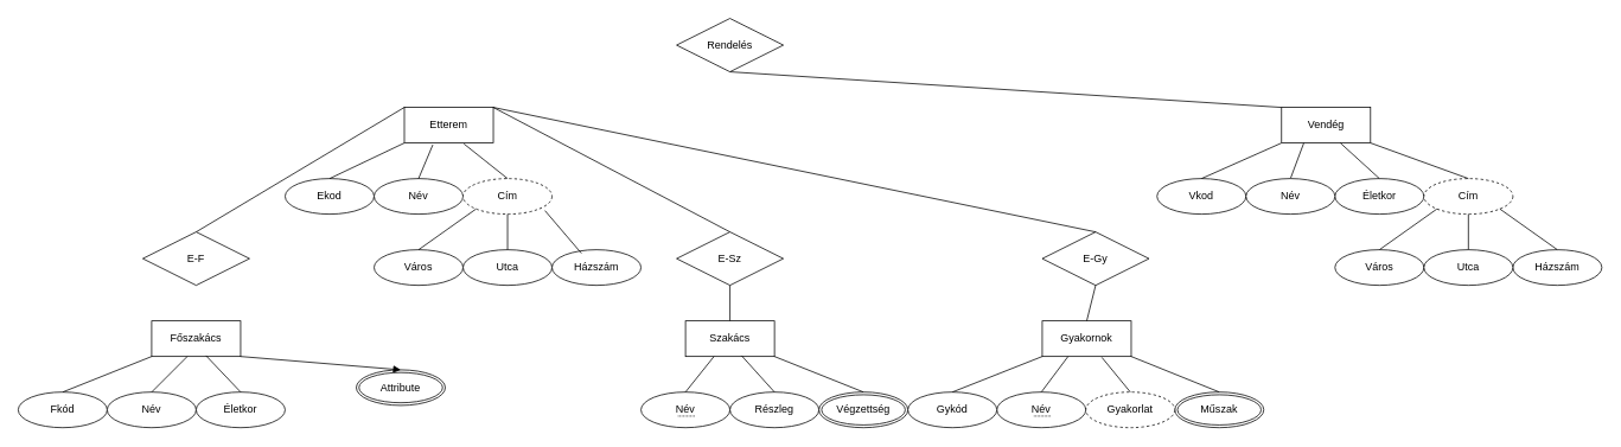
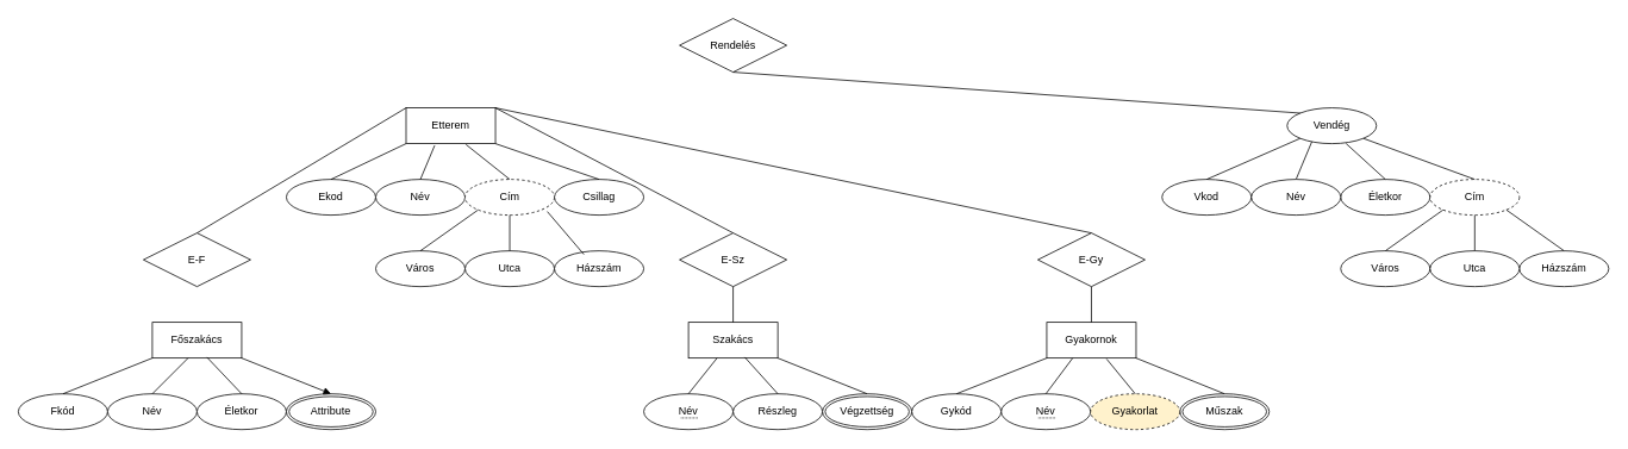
  <mxCell id="0" />
  <mxCell id="1" parent="0" />
  <mxCell id="2" value="Etterem" style="whiteSpace=wrap;html=1;align=center;" vertex="1" parent="1"><mxGeometry x="454" y="120" width="100" height="40" as="geometry" /></mxCell>
  <mxCell id="3" value="Ekod" style="ellipse;whiteSpace=wrap;html=1;align=center;" vertex="1" parent="1"><mxGeometry x="320" y="200" width="100" height="40" as="geometry" /></mxCell>
  <mxCell id="4" value="Név" style="ellipse;whiteSpace=wrap;html=1;align=center;" vertex="1" parent="1"><mxGeometry x="420" y="200" width="100" height="40" as="geometry" /></mxCell>
+ <mxCell id="5" value="Csillag" style="ellipse;whiteSpace=wrap;html=1;align=center;" vertex="1" parent="1"><mxGeometry x="620" y="200" width="100" height="40" as="geometry" /></mxCell>
  <mxCell id="6" value="Cím" style="ellipse;whiteSpace=wrap;html=1;align=center;dashed=1;" vertex="1" parent="1"><mxGeometry x="520" y="200" width="100" height="40" as="geometry" /></mxCell>
  <mxCell id="7" value="Város" style="ellipse;whiteSpace=wrap;html=1;align=center;" vertex="1" parent="1"><mxGeometry x="420" y="280" width="100" height="40" as="geometry" /></mxCell>
  <mxCell id="8" value="Utca" style="ellipse;whiteSpace=wrap;html=1;align=center;" vertex="1" parent="1"><mxGeometry x="520" y="280" width="100" height="40" as="geometry" /></mxCell>
  <mxCell id="9" value="Házszám" style="ellipse;whiteSpace=wrap;html=1;align=center;" vertex="1" parent="1"><mxGeometry x="620" y="280" width="100" height="40" as="geometry" /></mxCell>
  <mxCell id="10" value="" style="endArrow=none;html=1;rounded=0;exitX=0.5;exitY=0;exitDx=0;exitDy=0;entryX=0;entryY=1;entryDx=0;entryDy=0;" edge="1" parent="1" source="7" target="6"><mxGeometry relative="1" as="geometry"><mxPoint x="530" y="470" as="sourcePoint" /><mxPoint x="690" y="470" as="targetPoint" /></mxGeometry></mxCell>
  <mxCell id="11" value="" style="endArrow=none;html=1;rounded=0;exitX=0.5;exitY=0;exitDx=0;exitDy=0;entryX=0.5;entryY=1;entryDx=0;entryDy=0;" edge="1" parent="1" source="8" target="6"><mxGeometry relative="1" as="geometry"><mxPoint x="530" y="470" as="sourcePoint" /><mxPoint x="690" y="470" as="targetPoint" /></mxGeometry></mxCell>
  <mxCell id="12" value="" style="endArrow=none;html=1;rounded=0;exitX=0.92;exitY=0.9;exitDx=0;exitDy=0;exitPerimeter=0;entryX=0.33;entryY=0.1;entryDx=0;entryDy=0;entryPerimeter=0;" edge="1" parent="1" source="6" target="9"><mxGeometry relative="1" as="geometry"><mxPoint x="530" y="470" as="sourcePoint" /><mxPoint x="690" y="470" as="targetPoint" /></mxGeometry></mxCell>
  <mxCell id="13" value="" style="endArrow=none;html=1;rounded=0;exitX=0.5;exitY=0;exitDx=0;exitDy=0;entryX=0;entryY=1;entryDx=0;entryDy=0;" edge="1" parent="1" source="3" target="2"><mxGeometry relative="1" as="geometry"><mxPoint x="530" y="470" as="sourcePoint" /><mxPoint x="690" y="470" as="targetPoint" /></mxGeometry></mxCell>
+ <mxCell id="14" value="" style="endArrow=none;html=1;rounded=0;exitX=1;exitY=1;exitDx=0;exitDy=0;entryX=0.5;entryY=0;entryDx=0;entryDy=0;" edge="1" parent="1" source="2" target="5"><mxGeometry relative="1" as="geometry"><mxPoint x="530" y="470" as="sourcePoint" /><mxPoint x="690" y="470" as="targetPoint" /></mxGeometry></mxCell>
  <mxCell id="15" value="" style="endArrow=none;html=1;rounded=0;exitX=0.5;exitY=0;exitDx=0;exitDy=0;entryX=0.32;entryY=1.05;entryDx=0;entryDy=0;entryPerimeter=0;" edge="1" parent="1" source="4" target="2"><mxGeometry relative="1" as="geometry"><mxPoint x="530" y="470" as="sourcePoint" /><mxPoint x="690" y="470" as="targetPoint" /></mxGeometry></mxCell>
  <mxCell id="16" value="" style="endArrow=none;html=1;rounded=0;exitX=0.5;exitY=0;exitDx=0;exitDy=0;entryX=0.67;entryY=1.025;entryDx=0;entryDy=0;entryPerimeter=0;" edge="1" parent="1" source="6" target="2"><mxGeometry relative="1" as="geometry"><mxPoint x="530" y="470" as="sourcePoint" /><mxPoint x="540" y="180" as="targetPoint" /></mxGeometry></mxCell>
  <mxCell id="17" value="E-F" style="shape=rhombus;perimeter=rhombusPerimeter;whiteSpace=wrap;html=1;align=center;" vertex="1" parent="1"><mxGeometry x="160" y="260" width="120" height="60" as="geometry" /></mxCell>
  <mxCell id="18" value="" style="endArrow=none;html=1;rounded=0;exitX=0.5;exitY=0;exitDx=0;exitDy=0;entryX=0;entryY=0;entryDx=0;entryDy=0;" edge="1" parent="1" source="17" target="2"><mxGeometry relative="1" as="geometry"><mxPoint x="530" y="470" as="sourcePoint" /><mxPoint x="690" y="470" as="targetPoint" /></mxGeometry></mxCell>
  <mxCell id="19" value="Főszakács" style="whiteSpace=wrap;html=1;align=center;" vertex="1" parent="1"><mxGeometry x="170" y="360" width="100" height="40" as="geometry" /></mxCell>
  <mxCell id="20" value="Fkód" style="ellipse;whiteSpace=wrap;html=1;align=center;" vertex="1" parent="1"><mxGeometry x="20" y="440" width="100" height="40" as="geometry" /></mxCell>
  <mxCell id="21" value="Név" style="ellipse;whiteSpace=wrap;html=1;align=center;" vertex="1" parent="1"><mxGeometry x="120" y="440" width="100" height="40" as="geometry" /></mxCell>
  <mxCell id="22" value="Életkor" style="ellipse;whiteSpace=wrap;html=1;align=center;" vertex="1" parent="1"><mxGeometry x="220" y="440" width="100" height="40" as="geometry" /></mxCell>
- <mxCell id="23" value="Attribute" style="ellipse;shape=doubleEllipse;margin=3;whiteSpace=wrap;html=1;align=center;" vertex="1" parent="1"><mxGeometry x="400" y="415" width="100" height="40" as="geometry" /></mxCell>
+ <mxCell id="23" value="Attribute" style="ellipse;shape=doubleEllipse;margin=3;whiteSpace=wrap;html=1;align=center;" vertex="1" parent="1"><mxGeometry x="320" y="440" width="100" height="40" as="geometry" /></mxCell>
  <mxCell id="24" value="" style="endArrow=none;html=1;rounded=0;exitX=0;exitY=1;exitDx=0;exitDy=0;entryX=0.5;entryY=0;entryDx=0;entryDy=0;" edge="1" parent="1" source="19" target="20"><mxGeometry relative="1" as="geometry"><mxPoint x="530" y="470" as="sourcePoint" /><mxPoint x="690" y="470" as="targetPoint" /></mxGeometry></mxCell>
  <mxCell id="25" value="" style="endArrow=block;html=1;rounded=0;exitX=1;exitY=1;exitDx=0;exitDy=0;entryX=0.5;entryY=0;entryDx=0;entryDy=0;" edge="1" parent="1" source="19" target="23"><mxGeometry relative="1" as="geometry"><mxPoint x="530" y="470" as="sourcePoint" /><mxPoint x="690" y="470" as="targetPoint" /></mxGeometry></mxCell>
  <mxCell id="26" value="" style="endArrow=none;html=1;rounded=0;exitX=0.5;exitY=0;exitDx=0;exitDy=0;entryX=0.4;entryY=1;entryDx=0;entryDy=0;entryPerimeter=0;" edge="1" parent="1" source="21" target="19"><mxGeometry relative="1" as="geometry"><mxPoint x="530" y="470" as="sourcePoint" /><mxPoint x="690" y="470" as="targetPoint" /></mxGeometry></mxCell>
  <mxCell id="27" value="" style="endArrow=none;html=1;rounded=0;exitX=0.5;exitY=0;exitDx=0;exitDy=0;entryX=0.61;entryY=0.975;entryDx=0;entryDy=0;entryPerimeter=0;" edge="1" parent="1" source="22" target="19"><mxGeometry relative="1" as="geometry"><mxPoint x="530" y="470" as="sourcePoint" /><mxPoint x="690" y="470" as="targetPoint" /></mxGeometry></mxCell>
  <mxCell id="28" value="E-Sz" style="shape=rhombus;perimeter=rhombusPerimeter;whiteSpace=wrap;html=1;align=center;" vertex="1" parent="1"><mxGeometry x="760" y="260" width="120" height="60" as="geometry" /></mxCell>
  <mxCell id="29" value="" style="endArrow=none;html=1;rounded=0;exitX=0.5;exitY=0;exitDx=0;exitDy=0;entryX=1;entryY=0;entryDx=0;entryDy=0;" edge="1" parent="1" source="28" target="2"><mxGeometry relative="1" as="geometry"><mxPoint x="790" y="370" as="sourcePoint" /><mxPoint x="950" y="370" as="targetPoint" /></mxGeometry></mxCell>
  <mxCell id="30" value="Szakács" style="whiteSpace=wrap;html=1;align=center;" vertex="1" parent="1"><mxGeometry x="770" y="360" width="100" height="40" as="geometry" /></mxCell>
  <mxCell id="31" value="&lt;span style=&quot;border-bottom: 1px dotted&quot;&gt;Név&lt;/span&gt;" style="ellipse;whiteSpace=wrap;html=1;align=center;" vertex="1" parent="1"><mxGeometry x="720" y="440" width="100" height="40" as="geometry" /></mxCell>
  <mxCell id="32" value="Részleg" style="ellipse;whiteSpace=wrap;html=1;align=center;" vertex="1" parent="1"><mxGeometry x="820" y="440" width="100" height="40" as="geometry" /></mxCell>
  <mxCell id="33" value="Végzettség" style="ellipse;shape=doubleEllipse;margin=3;whiteSpace=wrap;html=1;align=center;" vertex="1" parent="1"><mxGeometry x="920" y="440" width="100" height="40" as="geometry" /></mxCell>
  <mxCell id="34" value="" style="endArrow=none;html=1;rounded=0;exitX=0.5;exitY=1;exitDx=0;exitDy=0;entryX=0.5;entryY=0;entryDx=0;entryDy=0;" edge="1" parent="1" source="28" target="30"><mxGeometry relative="1" as="geometry"><mxPoint x="790" y="370" as="sourcePoint" /><mxPoint x="950" y="370" as="targetPoint" /></mxGeometry></mxCell>
  <mxCell id="35" value="" style="endArrow=none;html=1;rounded=0;exitX=0.5;exitY=0;exitDx=0;exitDy=0;entryX=0.32;entryY=1;entryDx=0;entryDy=0;entryPerimeter=0;" edge="1" parent="1" source="31" target="30"><mxGeometry relative="1" as="geometry"><mxPoint x="580" y="370" as="sourcePoint" /><mxPoint x="740" y="370" as="targetPoint" /></mxGeometry></mxCell>
  <mxCell id="36" value="" style="endArrow=none;html=1;rounded=0;exitX=0.5;exitY=0;exitDx=0;exitDy=0;entryX=0.63;entryY=0.975;entryDx=0;entryDy=0;entryPerimeter=0;" edge="1" parent="1" source="32" target="30"><mxGeometry relative="1" as="geometry"><mxPoint x="580" y="370" as="sourcePoint" /><mxPoint x="740" y="370" as="targetPoint" /></mxGeometry></mxCell>
  <mxCell id="37" value="" style="endArrow=none;html=1;rounded=0;entryX=1;entryY=1;entryDx=0;entryDy=0;exitX=0.5;exitY=0;exitDx=0;exitDy=0;" edge="1" parent="1" source="33" target="30"><mxGeometry relative="1" as="geometry"><mxPoint x="580" y="370" as="sourcePoint" /><mxPoint x="740" y="370" as="targetPoint" /></mxGeometry></mxCell>
- <mxCell id="38" value="E-Gy" style="shape=rhombus;perimeter=rhombusPerimeter;whiteSpace=wrap;html=1;align=center;" vertex="1" parent="1"><mxGeometry x="1171" y="260" width="120" height="60" as="geometry" /></mxCell>
+ <mxCell id="38" value="E-Gy" style="shape=rhombus;perimeter=rhombusPerimeter;whiteSpace=wrap;html=1;align=center;" vertex="1" parent="1"><mxGeometry x="1161" y="260" width="120" height="60" as="geometry" /></mxCell>
  <mxCell id="39" value="" style="endArrow=none;html=1;rounded=0;exitX=1;exitY=0;exitDx=0;exitDy=0;entryX=0.5;entryY=0;entryDx=0;entryDy=0;" edge="1" parent="1" source="2" target="38"><mxGeometry relative="1" as="geometry"><mxPoint x="580" y="370" as="sourcePoint" /><mxPoint x="740" y="370" as="targetPoint" /></mxGeometry></mxCell>
  <mxCell id="40" value="Gyakornok" style="whiteSpace=wrap;html=1;align=center;" vertex="1" parent="1"><mxGeometry x="1171" y="360" width="100" height="40" as="geometry" /></mxCell>
  <mxCell id="41" value="&lt;span style=&quot;border-bottom: 1px dotted&quot;&gt;Név&lt;/span&gt;" style="ellipse;whiteSpace=wrap;html=1;align=center;" vertex="1" parent="1"><mxGeometry x="1120" y="440" width="100" height="40" as="geometry" /></mxCell>
  <mxCell id="42" value="Gykód" style="ellipse;whiteSpace=wrap;html=1;align=center;" vertex="1" parent="1"><mxGeometry x="1020" y="440" width="100" height="40" as="geometry" /></mxCell>
  <mxCell id="43" value="Műszak" style="ellipse;shape=doubleEllipse;margin=3;whiteSpace=wrap;html=1;align=center;" vertex="1" parent="1"><mxGeometry x="1320" y="440" width="100" height="40" as="geometry" /></mxCell>
- <mxCell id="44" value="Gyakorlat" style="ellipse;whiteSpace=wrap;html=1;align=center;dashed=1;" vertex="1" parent="1"><mxGeometry x="1220" y="440" width="100" height="40" as="geometry" /></mxCell>
+ <mxCell id="44" value="Gyakorlat" style="ellipse;whiteSpace=wrap;html=1;align=center;dashed=1;fillColor=#fff2cc;" vertex="1" parent="1"><mxGeometry x="1220" y="440" width="100" height="40" as="geometry" /></mxCell>
  <mxCell id="45" value="" style="endArrow=none;html=1;rounded=0;exitX=0.5;exitY=0;exitDx=0;exitDy=0;entryX=0;entryY=1;entryDx=0;entryDy=0;" edge="1" parent="1" source="42" target="40"><mxGeometry relative="1" as="geometry"><mxPoint x="980" y="370" as="sourcePoint" /><mxPoint x="1140" y="370" as="targetPoint" /></mxGeometry></mxCell>
  <mxCell id="46" value="" style="endArrow=none;html=1;rounded=0;exitX=0.5;exitY=0;exitDx=0;exitDy=0;entryX=1;entryY=1;entryDx=0;entryDy=0;" edge="1" parent="1" source="43" target="40"><mxGeometry relative="1" as="geometry"><mxPoint x="980" y="370" as="sourcePoint" /><mxPoint x="1140" y="370" as="targetPoint" /></mxGeometry></mxCell>
  <mxCell id="47" value="" style="endArrow=none;html=1;rounded=0;exitX=0.5;exitY=0;exitDx=0;exitDy=0;entryX=0.29;entryY=1;entryDx=0;entryDy=0;entryPerimeter=0;" edge="1" parent="1" source="41" target="40"><mxGeometry relative="1" as="geometry"><mxPoint x="980" y="370" as="sourcePoint" /><mxPoint x="1140" y="370" as="targetPoint" /></mxGeometry></mxCell>
  <mxCell id="48" value="" style="endArrow=none;html=1;rounded=0;exitX=0.5;exitY=0;exitDx=0;exitDy=0;entryX=0.67;entryY=1.025;entryDx=0;entryDy=0;entryPerimeter=0;" edge="1" parent="1" source="44" target="40"><mxGeometry relative="1" as="geometry"><mxPoint x="980" y="370" as="sourcePoint" /><mxPoint x="1140" y="370" as="targetPoint" /></mxGeometry></mxCell>
  <mxCell id="49" value="" style="endArrow=none;html=1;rounded=0;exitX=0.5;exitY=1;exitDx=0;exitDy=0;entryX=0.5;entryY=0;entryDx=0;entryDy=0;" edge="1" parent="1" source="38" target="40"><mxGeometry relative="1" as="geometry"><mxPoint x="980" y="370" as="sourcePoint" /><mxPoint x="1220" y="350" as="targetPoint" /></mxGeometry></mxCell>
  <mxCell id="50" value="Rendelés" style="shape=rhombus;perimeter=rhombusPerimeter;whiteSpace=wrap;html=1;align=center;" vertex="1" parent="1"><mxGeometry x="760" y="20" width="120" height="60" as="geometry" /></mxCell>
- <mxCell id="51" value="Vendég" style="whiteSpace=wrap;html=1;align=center;" vertex="1" parent="1"><mxGeometry x="1440" y="120" width="100" height="40" as="geometry" /></mxCell>
+ <mxCell id="51" value="Vendég" style="ellipse;whiteSpace=wrap;html=1;align=center;" vertex="1" parent="1"><mxGeometry x="1440" y="120" width="100" height="40" as="geometry" /></mxCell>
  <mxCell id="52" value="" style="endArrow=none;html=1;rounded=0;exitX=0.5;exitY=1;exitDx=0;exitDy=0;entryX=0;entryY=0;entryDx=0;entryDy=0;" edge="1" parent="1" source="50" target="51"><mxGeometry relative="1" as="geometry"><mxPoint x="850" y="290" as="sourcePoint" /><mxPoint x="1010" y="290" as="targetPoint" /></mxGeometry></mxCell>
  <mxCell id="53" value="Vkod" style="ellipse;whiteSpace=wrap;html=1;align=center;" vertex="1" parent="1"><mxGeometry x="1300" y="200" width="100" height="40" as="geometry" /></mxCell>
  <mxCell id="54" value="Életkor" style="ellipse;whiteSpace=wrap;html=1;align=center;" vertex="1" parent="1"><mxGeometry x="1500" y="200" width="100" height="40" as="geometry" /></mxCell>
  <mxCell id="55" value="Cím" style="ellipse;whiteSpace=wrap;html=1;align=center;dashed=1;" vertex="1" parent="1"><mxGeometry x="1600" y="200" width="100" height="40" as="geometry" /></mxCell>
  <mxCell id="56" value="Város" style="ellipse;whiteSpace=wrap;html=1;align=center;" vertex="1" parent="1"><mxGeometry x="1500" y="280" width="100" height="40" as="geometry" /></mxCell>
  <mxCell id="57" value="Házszám" style="ellipse;whiteSpace=wrap;html=1;align=center;" vertex="1" parent="1"><mxGeometry x="1700" y="280" width="100" height="40" as="geometry" /></mxCell>
  <mxCell id="58" value="Utca" style="ellipse;whiteSpace=wrap;html=1;align=center;" vertex="1" parent="1"><mxGeometry x="1600" y="280" width="100" height="40" as="geometry" /></mxCell>
  <mxCell id="59" value="" style="endArrow=none;html=1;rounded=0;exitX=0.5;exitY=0;exitDx=0;exitDy=0;entryX=0;entryY=1;entryDx=0;entryDy=0;" edge="1" parent="1" source="53" target="51"><mxGeometry relative="1" as="geometry"><mxPoint x="930" y="290" as="sourcePoint" /><mxPoint x="1090" y="290" as="targetPoint" /></mxGeometry></mxCell>
  <mxCell id="60" value="" style="endArrow=none;html=1;rounded=0;exitX=0.5;exitY=0;exitDx=0;exitDy=0;entryX=0.25;entryY=1;entryDx=0;entryDy=0;" edge="1" parent="1" target="51"><mxGeometry relative="1" as="geometry"><mxPoint x="1450" y="200" as="sourcePoint" /><mxPoint x="1090" y="290" as="targetPoint" /></mxGeometry></mxCell>
  <mxCell id="61" value="" style="endArrow=none;html=1;rounded=0;exitX=1;exitY=1;exitDx=0;exitDy=0;entryX=0.5;entryY=0;entryDx=0;entryDy=0;" edge="1" parent="1" source="51" target="55"><mxGeometry relative="1" as="geometry"><mxPoint x="930" y="290" as="sourcePoint" /><mxPoint x="1090" y="290" as="targetPoint" /></mxGeometry></mxCell>
  <mxCell id="62" value="" style="endArrow=none;html=1;rounded=0;entryX=0.5;entryY=0;entryDx=0;entryDy=0;exitX=0.66;exitY=0.999;exitDx=0;exitDy=0;exitPerimeter=0;" edge="1" parent="1" source="51" target="54"><mxGeometry relative="1" as="geometry"><mxPoint x="930" y="290" as="sourcePoint" /><mxPoint x="1090" y="290" as="targetPoint" /></mxGeometry></mxCell>
  <mxCell id="63" value="" style="endArrow=none;html=1;rounded=0;exitX=0.5;exitY=0;exitDx=0;exitDy=0;entryX=0;entryY=1;entryDx=0;entryDy=0;" edge="1" parent="1" source="56" target="55"><mxGeometry relative="1" as="geometry"><mxPoint x="930" y="290" as="sourcePoint" /><mxPoint x="1090" y="290" as="targetPoint" /></mxGeometry></mxCell>
  <mxCell id="64" value="" style="endArrow=none;html=1;rounded=0;exitX=0.5;exitY=0;exitDx=0;exitDy=0;entryX=1;entryY=1;entryDx=0;entryDy=0;" edge="1" parent="1" source="57" target="55"><mxGeometry relative="1" as="geometry"><mxPoint x="930" y="290" as="sourcePoint" /><mxPoint x="1090" y="290" as="targetPoint" /></mxGeometry></mxCell>
  <mxCell id="65" value="" style="endArrow=none;html=1;rounded=0;exitX=0.5;exitY=1;exitDx=0;exitDy=0;entryX=0.5;entryY=0;entryDx=0;entryDy=0;" edge="1" parent="1" source="55" target="58"><mxGeometry relative="1" as="geometry"><mxPoint x="930" y="290" as="sourcePoint" /><mxPoint x="1090" y="290" as="targetPoint" /></mxGeometry></mxCell>
  <mxCell id="66" value="Név" style="ellipse;whiteSpace=wrap;html=1;align=center;" vertex="1" parent="1"><mxGeometry x="1400" y="200" width="100" height="40" as="geometry" /></mxCell>
